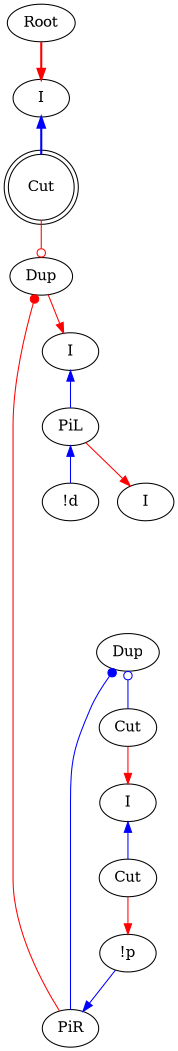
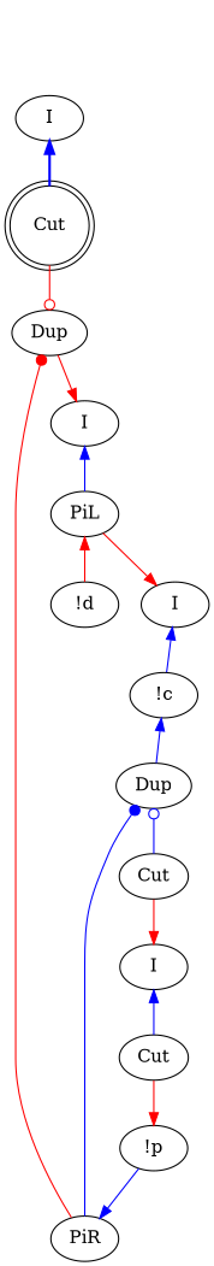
  digraph {
    edge [color=blue]
-   n1 [label=Root]
    n2 [label=I]
    n3 [label=Cut shape=doublecircle]
    n4 [label=I]
    n5 [label=Cut]
    n6 [label="!p"]
+   n7 [label="!c"]
    n8 [label=Dup]
    n9 [label=PiR]
    n10 [label=Cut]
    n11 [label="!d"]
    n12 [label=PiL]
    n13 [label=I]
    n14 [label=I]
    n15 [label=Dup]
-   n1 -> n2 [color=red penwidth=2]
    n2 -> n3 [dir=back penwidth=2]
    n3 -> n15 [arrowhead=odot color=red]
    n4 -> n5 [dir=back]
    n5 -> n6 [color=red]
    n6 -> n9
+   n7 -> n8 [dir=back]
    n8 -> n9 [arrowtail=dot dir=back]
    n8 -> n10 [arrowtail=odot dir=back]
    n9 -> n15 [arrowhead=dot color=red]
    n10 -> n4 [color=red]
-   n12 -> n11 [dir=back]
+   n12 -> n11 [color=red dir=back]
    n12 -> n13 [color=red]
+   n13 -> n7 [dir=back]
    n14 -> n12 [dir=back]
    n15 -> n14 [color=red]
  }
